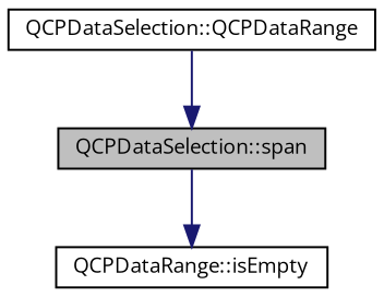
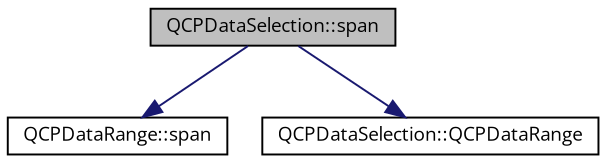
  digraph {
    fontname="Open Sans"
    rankdir=TB
    node [color=black fillcolor=white fontname="Open Sans" fontsize=10 shape=record style=filled]
    edge [color=midnightblue fontname="Open Sans" fontsize=10 labelfontname=Helvetica labelfontsize=10 style=solid]
    n1 [fillcolor=grey75 fontcolor=black height=0.2 label="QCPDataSelection::span" width=0.4]
-   n2 [height=0.2 label="QCPDataRange::isEmpty" width=0.4]
+   n2 [height=0.2 label="QCPDataRange::span" width=0.4]
    n3 [height=0.2 label="QCPDataSelection::QCPDataRange" width=0.4]
    n1 -> n2
-   n3 -> n1
+   n1 -> n3
  }
